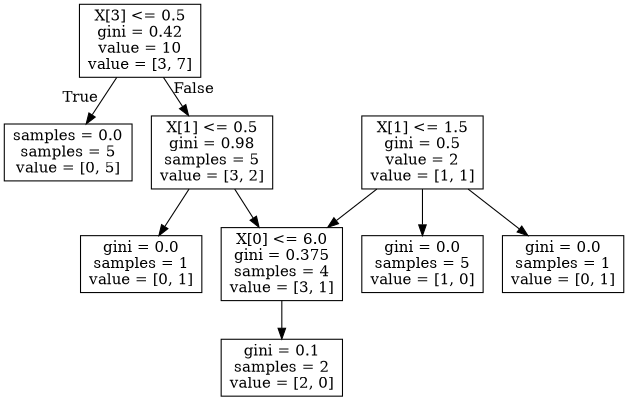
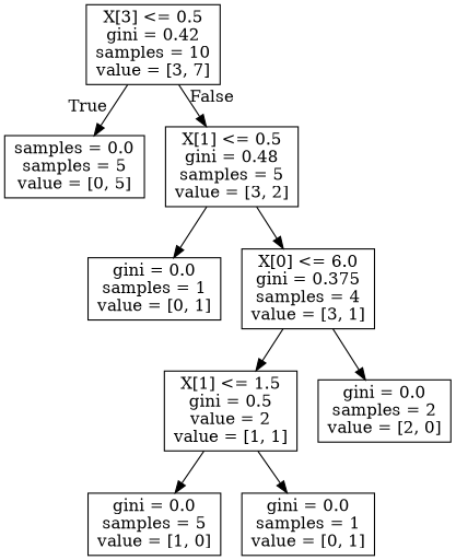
  digraph {
    node [shape=box]
-   n1 [label="X[3] <= 0.5\ngini = 0.42\nvalue = 10\nvalue = [3, 7]"]
+   n1 [label="X[3] <= 0.5\ngini = 0.42\nsamples = 10\nvalue = [3, 7]"]
    n2 [label="samples = 0.0\nsamples = 5\nvalue = [0, 5]"]
-   n3 [label="X[1] <= 0.5\ngini = 0.98\nsamples = 5\nvalue = [3, 2]"]
+   n3 [label="X[1] <= 0.5\ngini = 0.48\nsamples = 5\nvalue = [3, 2]"]
    n4 [label="gini = 0.0\nsamples = 1\nvalue = [0, 1]"]
    n5 [label="X[0] <= 6.0\ngini = 0.375\nsamples = 4\nvalue = [3, 1]"]
    n6 [label="X[1] <= 1.5\ngini = 0.5\nvalue = 2\nvalue = [1, 1]"]
-   n7 [label="gini = 0.1\nsamples = 2\nvalue = [2, 0]"]
+   n7 [label="gini = 0.0\nsamples = 2\nvalue = [2, 0]"]
    n8 [label="gini = 0.0\nsamples = 5\nvalue = [1, 0]"]
    n9 [label="gini = 0.0\nsamples = 1\nvalue = [0, 1]"]
    n1 -> n2 [headlabel=True labelangle=45 labeldistance=2.5]
    n1 -> n3 [headlabel=False labelangle=-45 labeldistance=2.5]
    n3 -> n4
    n3 -> n5
-   n6 -> n5
+   n5 -> n6
    n5 -> n7
    n6 -> n8
    n6 -> n9
  }
